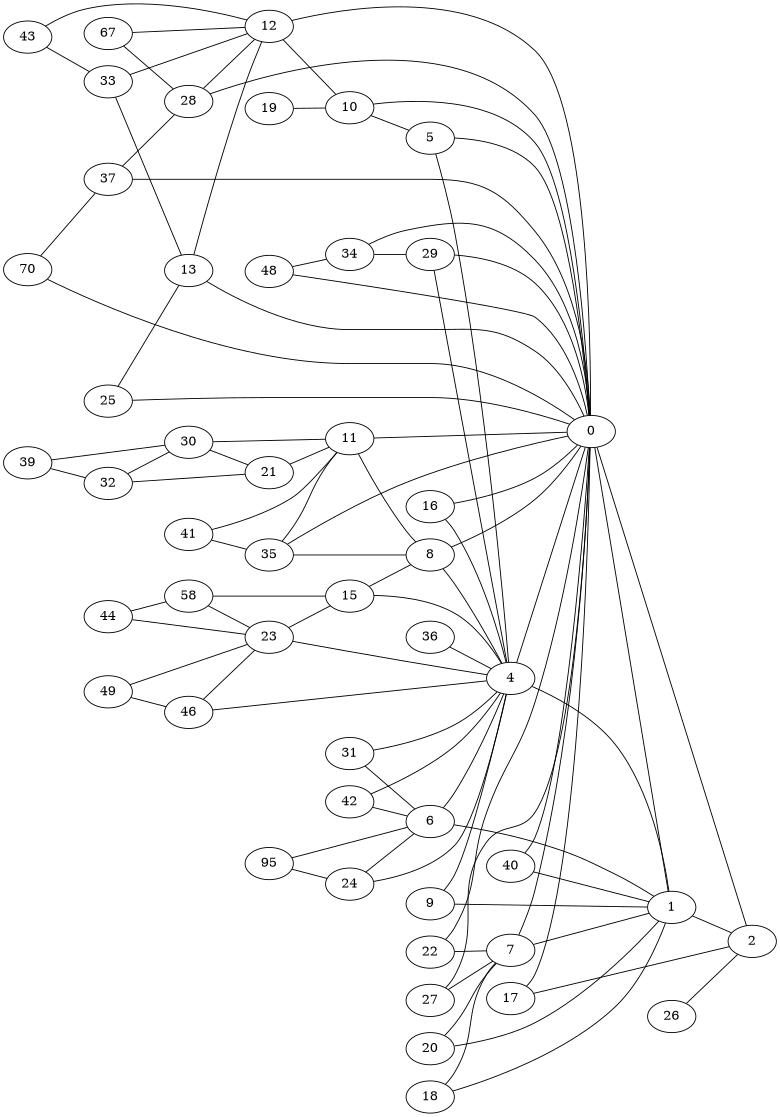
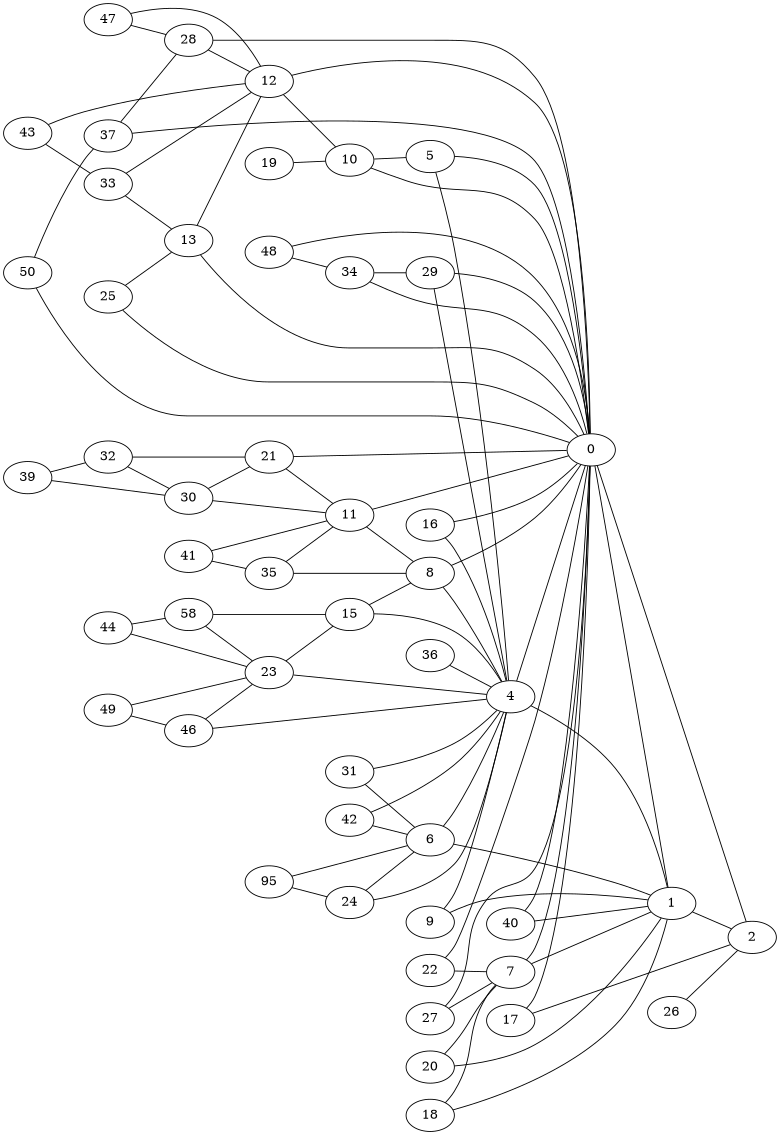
  strict graph {
    rankdir=LR
    0
    1
    2
    4
    5
    6
    7
    8
    9
    10
    11
    12
    13
    15
    16
    17
    18
    19
    20
    21
    22
    23
    24
    25
    26
    27
    28
    29
    30
    31
    32
    33
    34
    35
    36
    37
    n37 [label=58]
    39
    40
    41
    42
    43
    44
    n44 [label=95]
    46
-   47 [label=67]
+   47
    48
    49
-   50 [label=70]
+   50
    0 -- 1
    0 -- 2
    1 -- 2
    4 -- 0
    4 -- 1
    5 -- 0
    5 -- 4
    6 -- 1
    6 -- 4
    7 -- 0
    7 -- 1
    8 -- 0
    8 -- 4
    9 -- 1
    9 -- 4
    10 -- 0
    10 -- 5
    11 -- 0
    11 -- 8
    12 -- 0
    12 -- 10
    13 -- 0
    13 -- 12
    15 -- 4
    15 -- 8
    16 -- 0
    16 -- 4
    17 -- 0
    17 -- 2
    18 -- 1
    18 -- 7
    19 -- 10
    20 -- 1
    20 -- 7
-   35 -- 0
+   21 -- 0
    21 -- 11
    22 -- 0
    22 -- 7
    23 -- 4
    23 -- 15
    24 -- 4
    24 -- 6
    25 -- 0
    25 -- 13
    26 -- 2
    27 -- 0
    27 -- 7
    28 -- 0
    28 -- 12
    29 -- 0
    29 -- 4
    30 -- 11
    30 -- 21
    31 -- 4
    31 -- 6
    32 -- 21
    32 -- 30
    33 -- 12
    33 -- 13
    34 -- 0
    34 -- 29
    35 -- 8
    35 -- 11
    36 -- 4
    37 -- 0
    37 -- 28
    n37 -- 15
    n37 -- 23
    39 -- 30
    39 -- 32
    40 -- 0
    40 -- 1
    41 -- 11
    41 -- 35
    42 -- 4
    42 -- 6
    43 -- 12
    43 -- 33
    44 -- 23
    44 -- n37
    n44 -- 6
    n44 -- 24
    46 -- 4
    46 -- 23
    47 -- 12
    47 -- 28
    48 -- 0
    48 -- 34
    49 -- 23
    49 -- 46
    50 -- 0
    50 -- 37
  }
